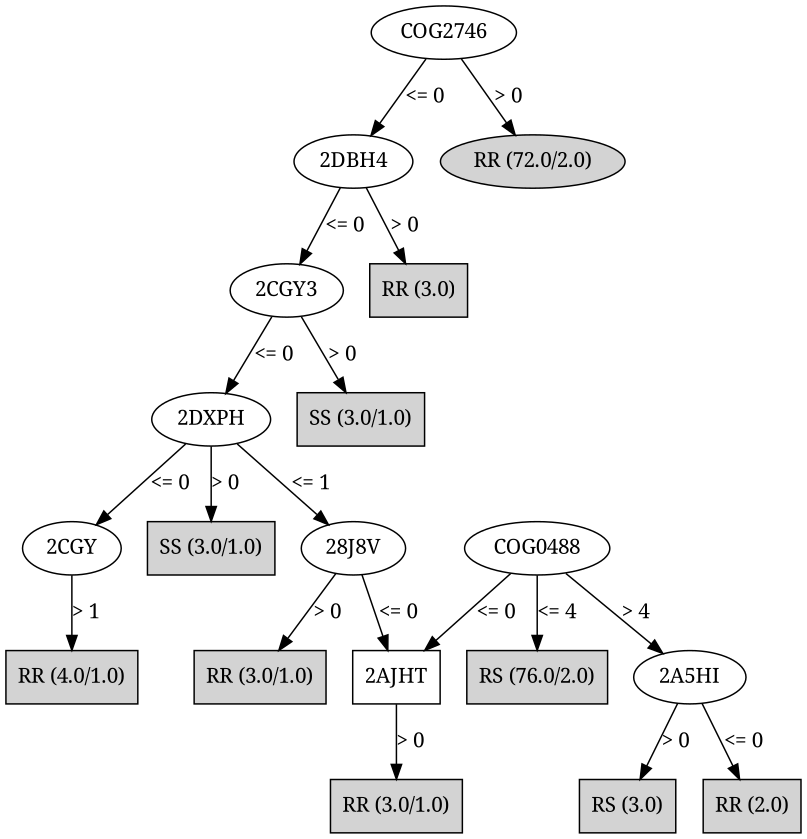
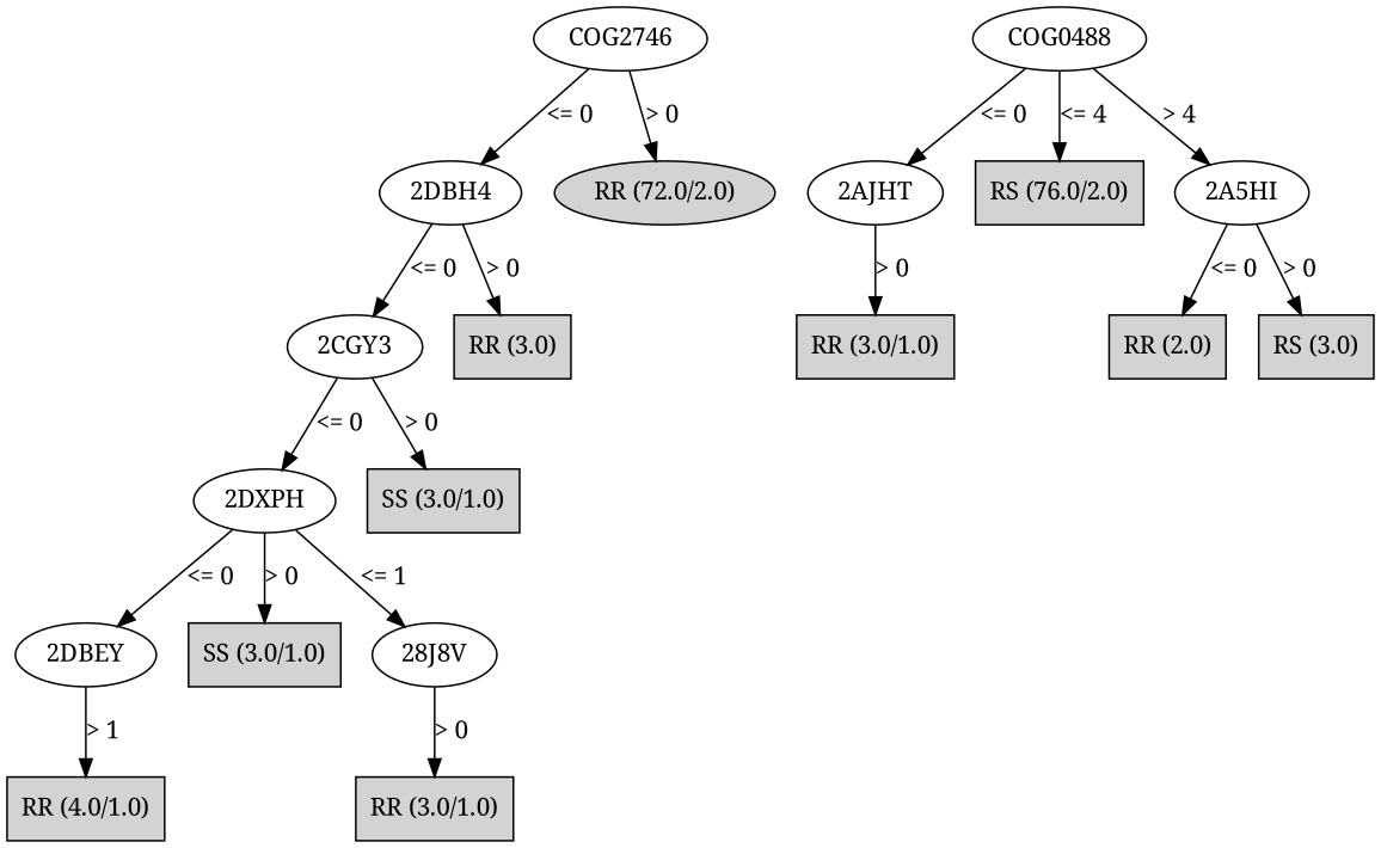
  digraph {
    fontname="Noto Serif"
    node [fontname="Noto Serif" style=filled]
    edge [fontname="Noto Serif"]
    n1 [label=COG2746 style=""]
    n2 [label="2DBH4" style=""]
    n3 [label="RR (72.0/2.0)" shape=ellipse]
    n4 [label="2CGY3" style=""]
    n5 [label="RR (3.0)" shape=box]
    n6 [label="2DXPH" style=""]
    n7 [label="SS (3.0/1.0)" shape=box]
-   n8 [label="2CGY" style=""]
+   n8 [label="2DBEY" style=""]
    n9 [label="SS (3.0/1.0)" shape=box]
    n10 [label="28J8V" style=""]
    n11 [label="RR (4.0/1.0)" shape=box]
-   n12 [label="2AJHT" shape=box style=""]
+   n12 [label="2AJHT" style=""]
    n13 [label="RR (3.0/1.0)" shape=box]
    n14 [label="RR (3.0/1.0)" shape=box]
    n15 [label=COG0488 style=""]
    n16 [label="RS (76.0/2.0)" shape=box]
    n17 [label="2A5HI" style=""]
    n18 [label="RR (2.0)" shape=box]
    n19 [label="RS (3.0)" shape=box]
    n1 -> n2 [label="<= 0"]
    n1 -> n3 [label="> 0"]
    n2 -> n4 [label="<= 0"]
    n2 -> n5 [label="> 0"]
    n4 -> n6 [label="<= 0"]
    n4 -> n7 [label="> 0"]
    n6 -> n8 [label="<= 0"]
    n6 -> n9 [label="> 0"]
    n6 -> n10 [label="<= 1"]
    n8 -> n11 [label="> 1"]
-   n10 -> n12 [label="<= 0"]
    n10 -> n13 [label="> 0"]
    n12 -> n14 [label="> 0"]
    n15 -> n12 [label="<= 0"]
    n15 -> n16 [label="<= 4"]
    n15 -> n17 [label="> 4"]
    n17 -> n18 [label="<= 0"]
    n17 -> n19 [label="> 0"]
  }
